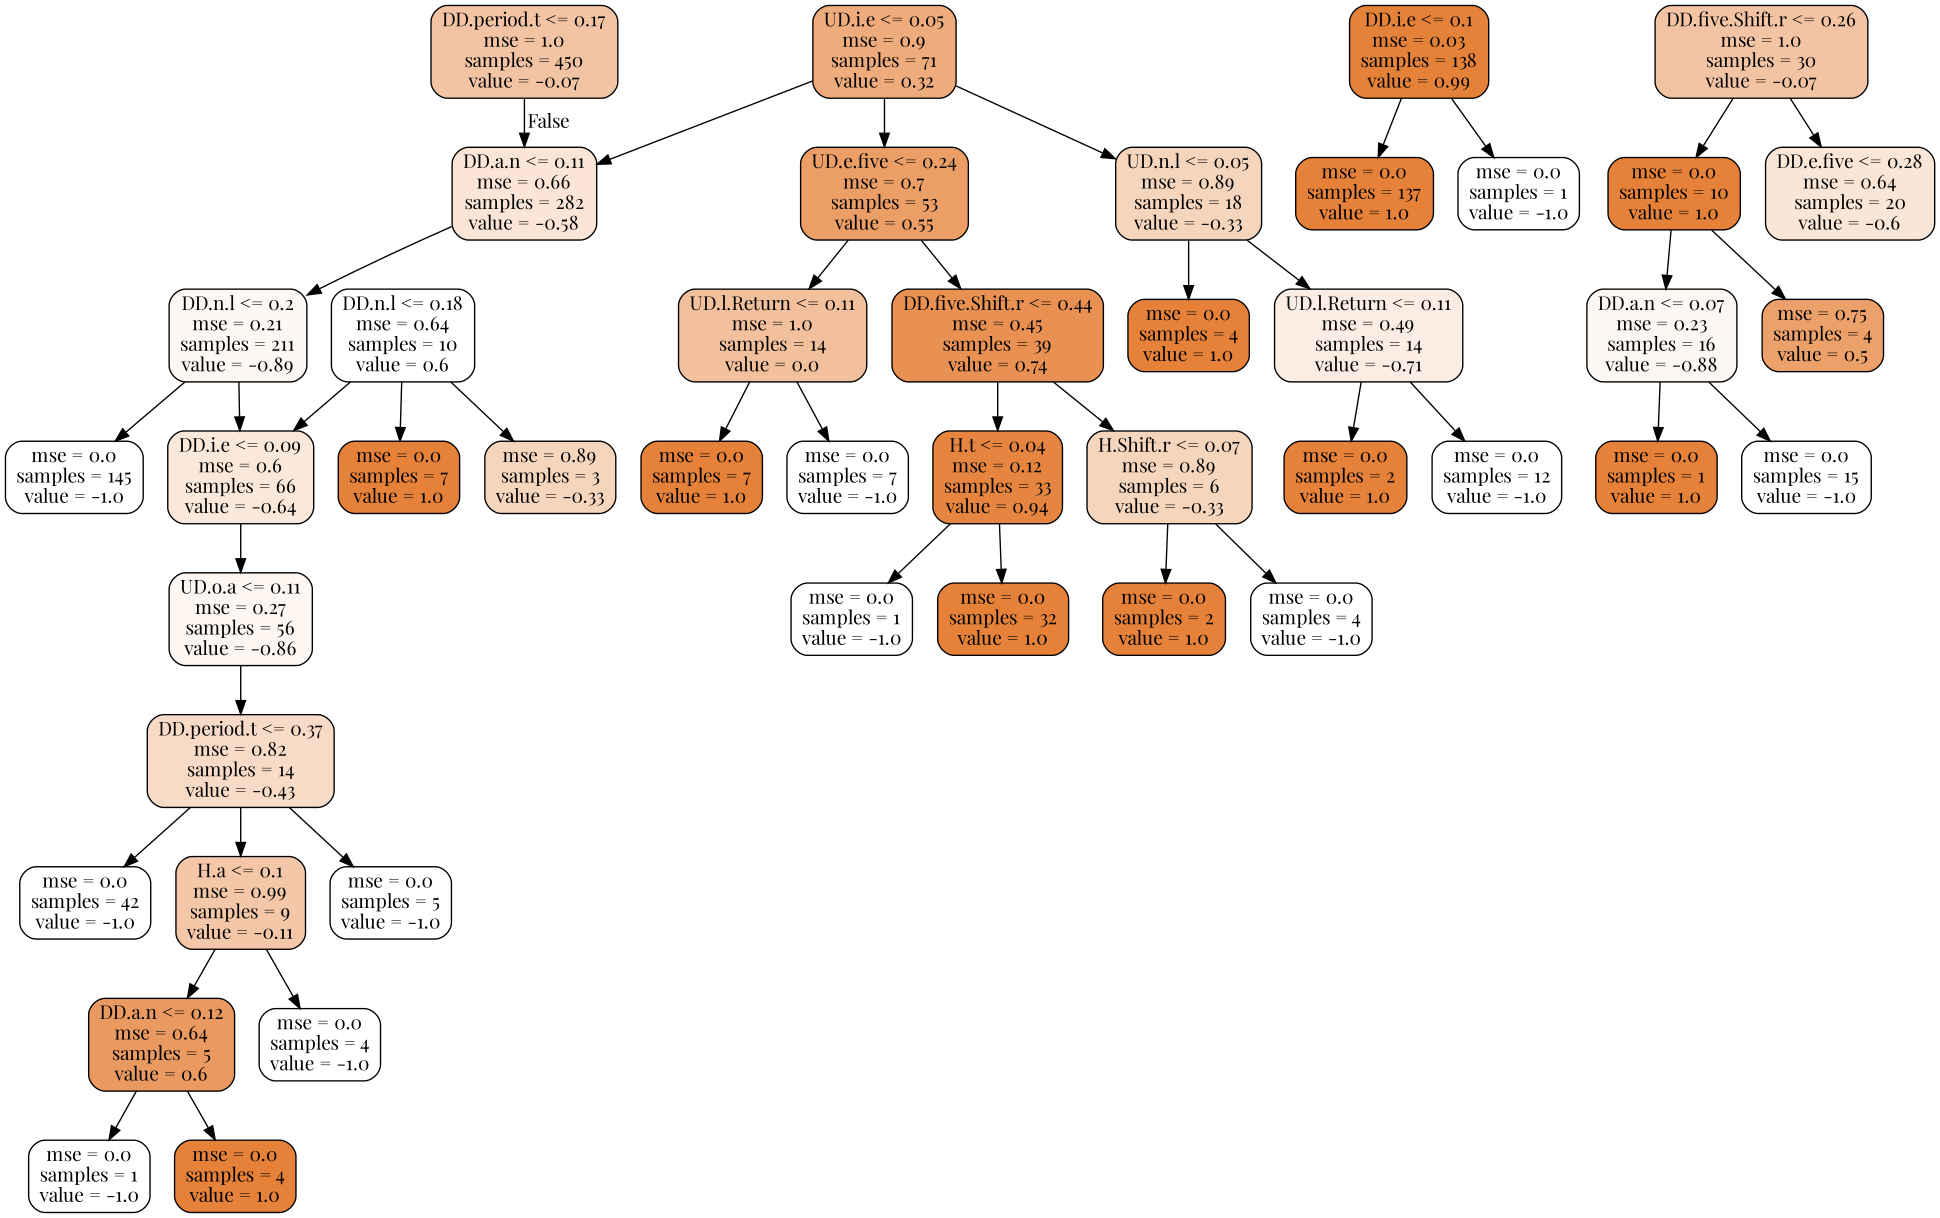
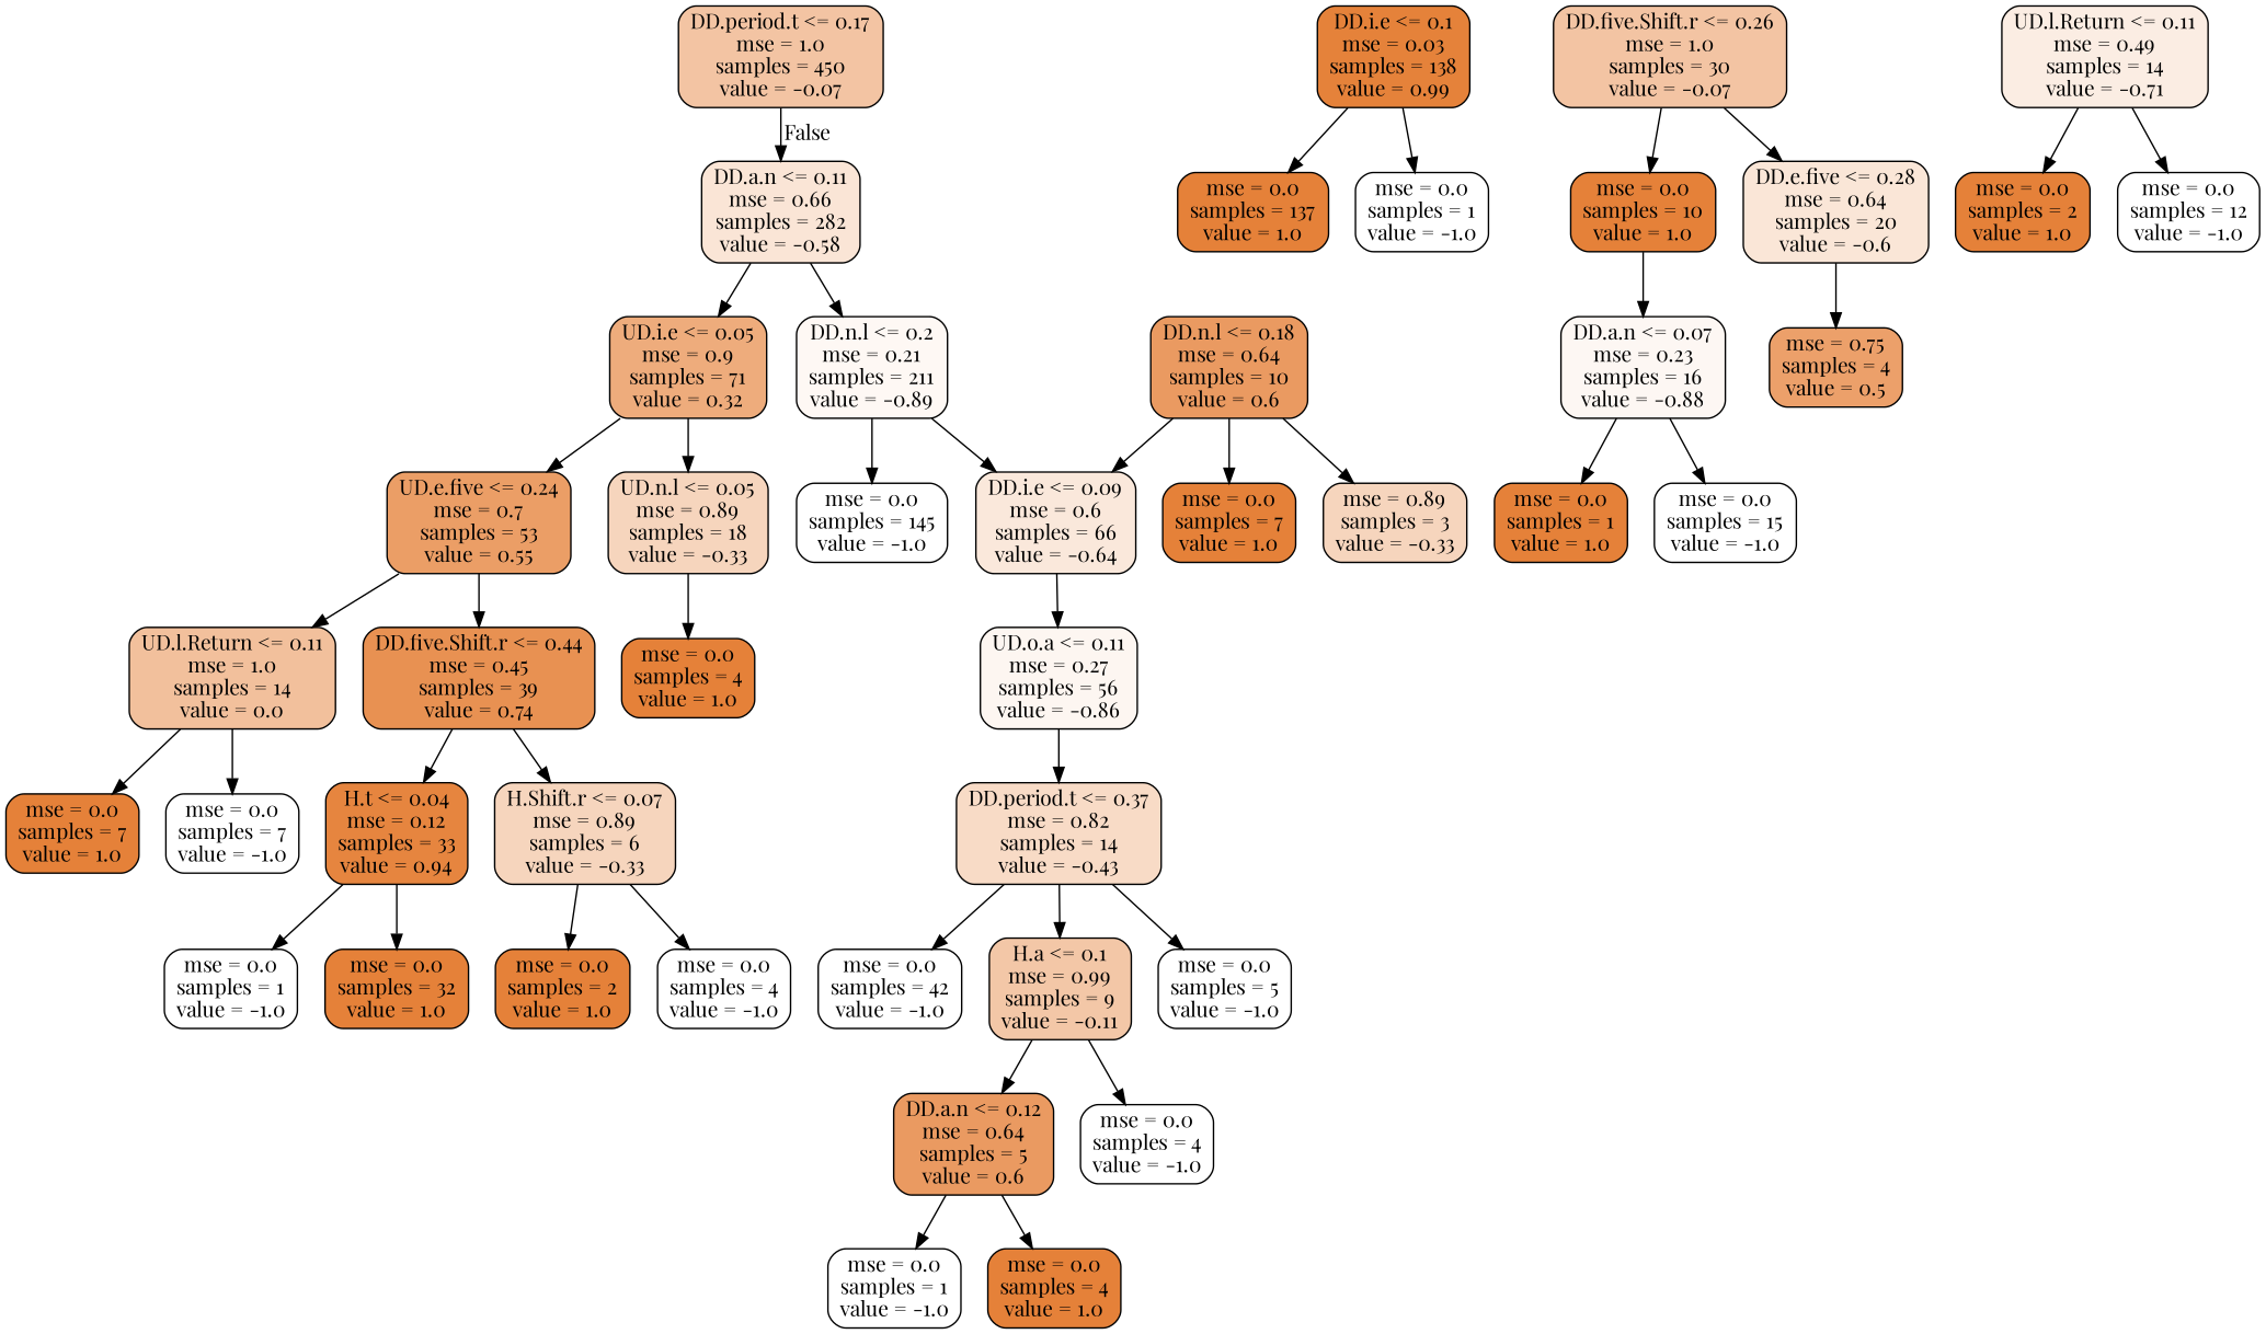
  digraph {
    fontname="Playfair Display"
    node [color=black fillcolor="#ffffff" fontname="Playfair Display" shape=box style="filled, rounded"]
    edge [fontname="Playfair Display"]
    n1 [fillcolor="#f3c4a3" label="DD.period.t <= 0.17\nmse = 1.0\nsamples = 450\nvalue = -0.07"]
    n2 [fillcolor="#fae5d6" label="DD.a.n <= 0.11\nmse = 0.66\nsamples = 282\nvalue = -0.58"]
    n3 [fillcolor="#eeac7c" label="UD.i.e <= 0.05\nmse = 0.9\nsamples = 71\nvalue = 0.32"]
    n4 [fillcolor="#fef8f4" label="DD.n.l <= 0.2\nmse = 0.21\nsamples = 211\nvalue = -0.89"]
    n5 [fillcolor="#e5823a" label="DD.i.e <= 0.1\nmse = 0.03\nsamples = 138\nvalue = 0.99"]
    n6 [fillcolor="#e58139" label="mse = 0.0\nsamples = 137\nvalue = 1.0"]
    n7 [label="mse = 0.0\nsamples = 1\nvalue = -1.0"]
    n8 [fillcolor="#f3c4a3" label="DD.five.Shift.r <= 0.26\nmse = 1.0\nsamples = 30\nvalue = -0.07"]
    n9 [fillcolor="#e58139" label="mse = 0.0\nsamples = 10\nvalue = 1.0"]
    n10 [fillcolor="#fae6d7" label="DD.e.five <= 0.28\nmse = 0.64\nsamples = 20\nvalue = -0.6"]
    n11 [fillcolor="#fdf7f3" label="DD.a.n <= 0.07\nmse = 0.23\nsamples = 16\nvalue = -0.88"]
    n12 [fillcolor="#eca06a" label="mse = 0.75\nsamples = 4\nvalue = 0.5"]
    n13 [fillcolor="#e58139" label="mse = 0.0\nsamples = 1\nvalue = 1.0"]
    n14 [label="mse = 0.0\nsamples = 15\nvalue = -1.0"]
    n15 [fillcolor="#eb9e66" label="UD.e.five <= 0.24\nmse = 0.7\nsamples = 53\nvalue = 0.55"]
    n16 [fillcolor="#f6d5bd" label="UD.n.l <= 0.05\nmse = 0.89\nsamples = 18\nvalue = -0.33"]
    n17 [fillcolor="#fae8db" label="DD.i.e <= 0.09\nmse = 0.6\nsamples = 66\nvalue = -0.64"]
    n18 [label="mse = 0.0\nsamples = 145\nvalue = -1.0"]
    n19 [fillcolor="#f2c09c" label="UD.l.Return <= 0.11\nmse = 1.0\nsamples = 14\nvalue = 0.0"]
    n20 [fillcolor="#e89152" label="DD.five.Shift.r <= 0.44\nmse = 0.45\nsamples = 39\nvalue = 0.74"]
    n21 [fillcolor="#e58139" label="mse = 0.0\nsamples = 4\nvalue = 1.0"]
    n22 [fillcolor="#fbede3" label="UD.l.Return <= 0.11\nmse = 0.49\nsamples = 14\nvalue = -0.71"]
    n23 [fillcolor="#e58139" label="mse = 0.0\nsamples = 7\nvalue = 1.0"]
    n24 [label="mse = 0.0\nsamples = 7\nvalue = -1.0"]
    n25 [fillcolor="#e6853f" label="H.t <= 0.04\nmse = 0.12\nsamples = 33\nvalue = 0.94"]
    n26 [fillcolor="#f6d5bd" label="H.Shift.r <= 0.07\nmse = 0.89\nsamples = 6\nvalue = -0.33"]
    n27 [label="mse = 0.0\nsamples = 1\nvalue = -1.0"]
    n28 [fillcolor="#e58139" label="mse = 0.0\nsamples = 32\nvalue = 1.0"]
    n29 [fillcolor="#e58139" label="mse = 0.0\nsamples = 2\nvalue = 1.0"]
    n30 [label="mse = 0.0\nsamples = 4\nvalue = -1.0"]
    n31 [fillcolor="#e58139" label="mse = 0.0\nsamples = 2\nvalue = 1.0"]
    n32 [label="mse = 0.0\nsamples = 12\nvalue = -1.0"]
    n33 [fillcolor="#fdf6f1" label="UD.o.a <= 0.11\nmse = 0.27\nsamples = 56\nvalue = -0.86"]
-   n34 [label="DD.n.l <= 0.18\nmse = 0.64\nsamples = 10\nvalue = 0.6"]
+   n34 [fillcolor="#ea9a61" label="DD.n.l <= 0.18\nmse = 0.64\nsamples = 10\nvalue = 0.6"]
    n35 [fillcolor="#e58139" label="mse = 0.0\nsamples = 7\nvalue = 1.0"]
    n36 [fillcolor="#f6d5bd" label="mse = 0.89\nsamples = 3\nvalue = -0.33"]
    n37 [fillcolor="#f8dbc6" label="DD.period.t <= 0.37\nmse = 0.82\nsamples = 14\nvalue = -0.43"]
    n38 [label="mse = 0.0\nsamples = 42\nvalue = -1.0"]
    n39 [fillcolor="#f3c7a7" label="H.a <= 0.1\nmse = 0.99\nsamples = 9\nvalue = -0.11"]
    n40 [label="mse = 0.0\nsamples = 5\nvalue = -1.0"]
    n41 [fillcolor="#ea9a61" label="DD.a.n <= 0.12\nmse = 0.64\nsamples = 5\nvalue = 0.6"]
    n42 [label="mse = 0.0\nsamples = 4\nvalue = -1.0"]
    n43 [label="mse = 0.0\nsamples = 1\nvalue = -1.0"]
    n44 [fillcolor="#e58139" label="mse = 0.0\nsamples = 4\nvalue = 1.0"]
    n1 -> n2 [headlabel=False labelangle=-45 labeldistance=2.5]
-   n3 -> n2
+   n2 -> n3
    n2 -> n4
    n3 -> n15
    n3 -> n16
    n4 -> n17
    n4 -> n18
    n5 -> n6
    n5 -> n7
    n8 -> n9
    n8 -> n10
    n9 -> n11
-   n9 -> n12
+   n10 -> n12
    n11 -> n13
    n11 -> n14
    n15 -> n19
    n15 -> n20
    n16 -> n21
-   n16 -> n22
    n17 -> n33
    n19 -> n23
    n19 -> n24
    n20 -> n25
    n20 -> n26
    n22 -> n31
    n22 -> n32
    n25 -> n27
    n25 -> n28
    n26 -> n29
    n26 -> n30
    n33 -> n37
    n34 -> n17
    n34 -> n35
    n34 -> n36
    n37 -> n38
    n37 -> n39
    n37 -> n40
    n39 -> n41
    n39 -> n42
    n41 -> n43
    n41 -> n44
  }
